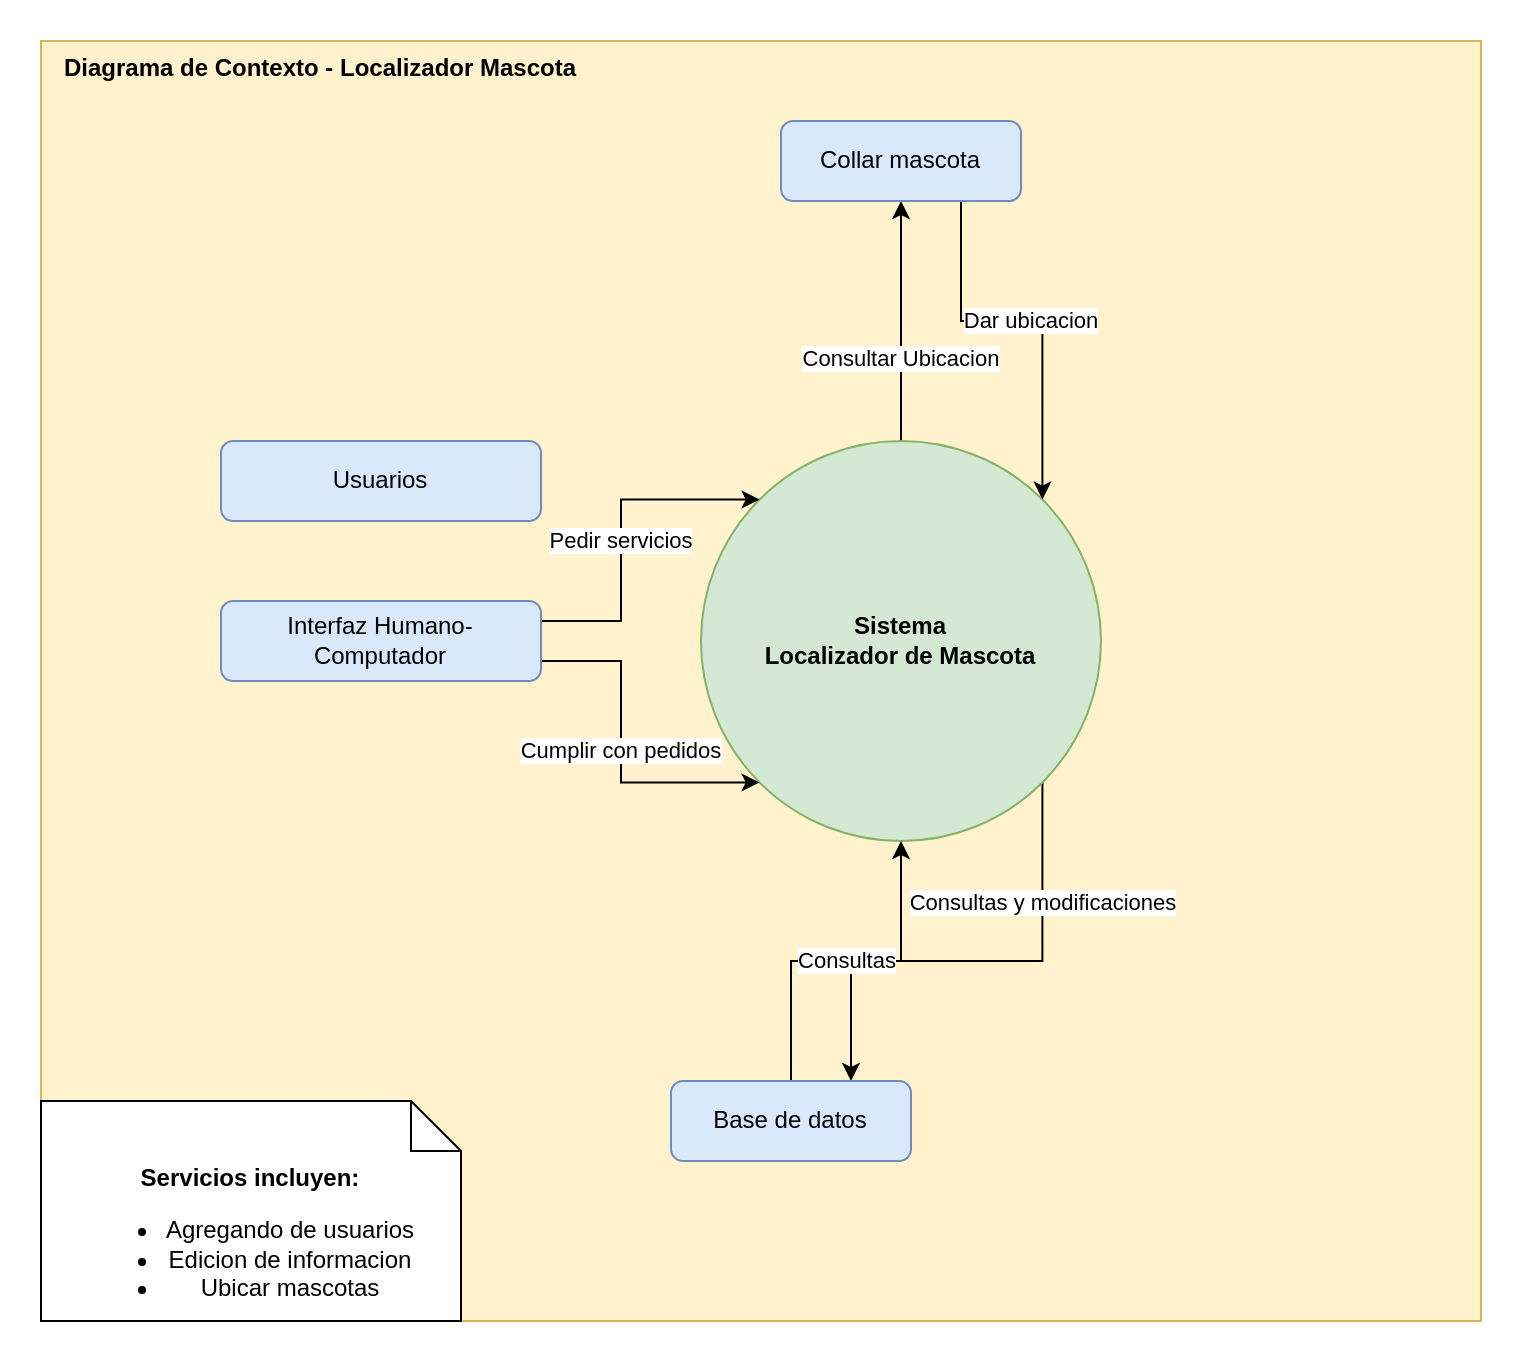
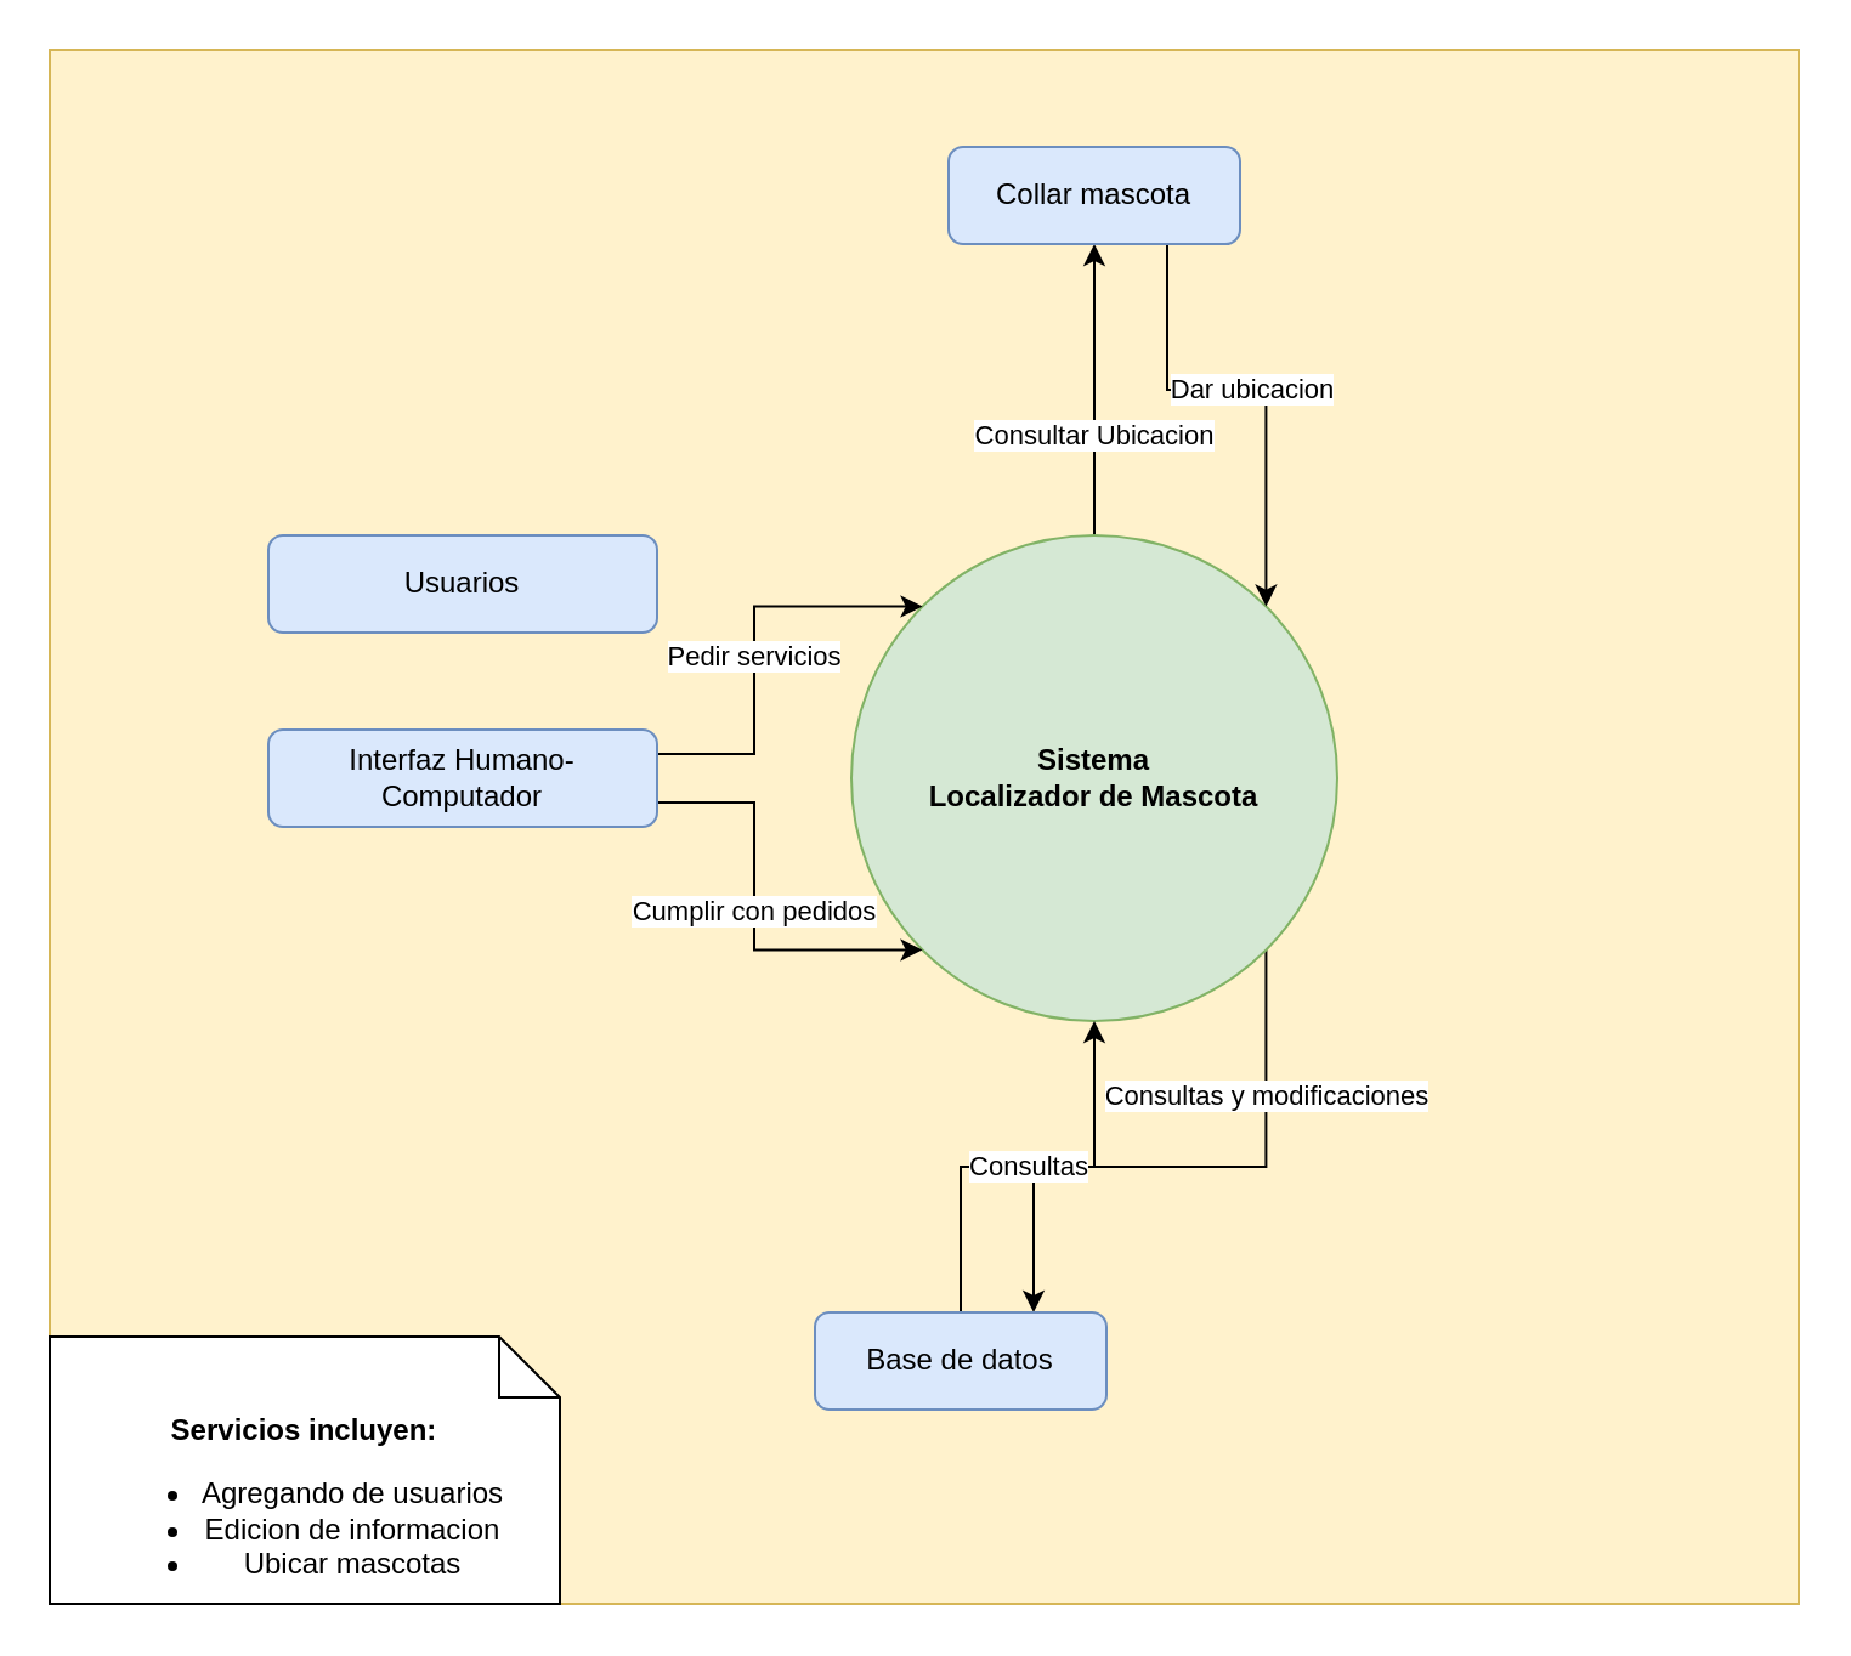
  <mxCell id="0" />
  <mxCell id="1" parent="0" />
  <mxCell id="2" value="" style="rounded=0;whiteSpace=wrap;html=1;fillColor=#fff2cc;strokeColor=#d6b656;" vertex="1" parent="1"><mxGeometry x="20" y="20" width="720" height="640" as="geometry" /></mxCell>
  <mxCell id="3" value="Consultar Ubicacion" style="edgeStyle=orthogonalEdgeStyle;rounded=0;orthogonalLoop=1;jettySize=auto;html=1;exitX=0.5;exitY=0;exitDx=0;exitDy=0;entryX=0.5;entryY=1;entryDx=0;entryDy=0;startArrow=none;startFill=0;" edge="1" parent="1" source="5" target="8"><mxGeometry x="-0.317" relative="1" as="geometry"><mxPoint as="offset" /></mxGeometry></mxCell>
  <mxCell id="4" value="Consultas y modificaciones" style="edgeStyle=orthogonalEdgeStyle;rounded=0;orthogonalLoop=1;jettySize=auto;html=1;exitX=1;exitY=1;exitDx=0;exitDy=0;entryX=0.75;entryY=0;entryDx=0;entryDy=0;startArrow=none;startFill=0;" edge="1" parent="1" source="5" target="13"><mxGeometry x="-0.512" relative="1" as="geometry"><mxPoint as="offset" /></mxGeometry></mxCell>
  <mxCell id="5" value="Sistema&lt;br&gt;Localizador de Mascota" style="ellipse;whiteSpace=wrap;html=1;fillColor=#d5e8d4;strokeColor=#82b366;fontStyle=1" parent="1" vertex="1"><mxGeometry x="350" y="220" width="200" height="200" as="geometry" /></mxCell>
  <mxCell id="6" value="Usuarios" style="rounded=1;whiteSpace=wrap;html=1;fillColor=#dae8fc;strokeColor=#6c8ebf;" parent="1" vertex="1"><mxGeometry x="110" y="220" width="160" height="40" as="geometry" /></mxCell>
  <mxCell id="7" value="Dar ubicacion" style="edgeStyle=orthogonalEdgeStyle;rounded=0;orthogonalLoop=1;jettySize=auto;html=1;exitX=0.75;exitY=1;exitDx=0;exitDy=0;entryX=1;entryY=0;entryDx=0;entryDy=0;startArrow=none;startFill=0;" edge="1" parent="1" source="8" target="5"><mxGeometry relative="1" as="geometry" /></mxCell>
  <mxCell id="8" value="Collar mascota" style="rounded=1;whiteSpace=wrap;html=1;fillColor=#dae8fc;strokeColor=#6c8ebf;" parent="1" vertex="1"><mxGeometry x="390" y="60" width="120" height="40" as="geometry" /></mxCell>
  <mxCell id="9" value="Pedir servicios" style="edgeStyle=orthogonalEdgeStyle;rounded=0;orthogonalLoop=1;jettySize=auto;html=1;exitX=1;exitY=0.25;exitDx=0;exitDy=0;entryX=0;entryY=0;entryDx=0;entryDy=0;startArrow=none;startFill=0;" edge="1" parent="1" source="11" target="5"><mxGeometry x="-0.059" relative="1" as="geometry"><mxPoint as="offset" /></mxGeometry></mxCell>
  <mxCell id="10" value="Cumplir con pedidos" style="edgeStyle=orthogonalEdgeStyle;rounded=0;orthogonalLoop=1;jettySize=auto;html=1;exitX=1;exitY=0.75;exitDx=0;exitDy=0;entryX=0;entryY=1;entryDx=0;entryDy=0;startArrow=none;startFill=0;" edge="1" parent="1" source="11" target="5"><mxGeometry relative="1" as="geometry" /></mxCell>
  <mxCell id="11" value="Interfaz Humano-Computador" style="rounded=1;whiteSpace=wrap;html=1;fillColor=#dae8fc;strokeColor=#6c8ebf;" parent="1" vertex="1"><mxGeometry x="110" y="300" width="160" height="40" as="geometry" /></mxCell>
  <mxCell id="12" value="Consultas" style="edgeStyle=orthogonalEdgeStyle;rounded=0;orthogonalLoop=1;jettySize=auto;html=1;exitX=0.5;exitY=0;exitDx=0;exitDy=0;entryX=0.5;entryY=1;entryDx=0;entryDy=0;startArrow=none;startFill=0;" edge="1" parent="1" source="13" target="5"><mxGeometry relative="1" as="geometry" /></mxCell>
  <mxCell id="13" value="Base de datos" style="rounded=1;whiteSpace=wrap;html=1;fillColor=#dae8fc;strokeColor=#6c8ebf;" parent="1" vertex="1"><mxGeometry x="335" y="540" width="120" height="40" as="geometry" /></mxCell>
- <mxCell id="14" value="Diagrama de Contexto - Localizador Mascota" style="text;align=center;fontStyle=1;verticalAlign=middle;spacingLeft=3;spacingRight=3;strokeColor=none;rotatable=0;points=[[0,0.5],[1,0.5]];portConstraint=eastwest;" parent="1" vertex="1"><mxGeometry x="20" y="20" width="280" height="26" as="geometry" /></mxCell>
  <mxCell id="15" value="&lt;b&gt;Servicios incluyen:&lt;/b&gt;&lt;br&gt;&lt;ul&gt;&lt;li&gt;Agregando de usuarios&lt;/li&gt;&lt;li&gt;Edicion de informacion&lt;/li&gt;&lt;li&gt;Ubicar mascotas&lt;/li&gt;&lt;/ul&gt;" style="shape=note2;boundedLbl=1;whiteSpace=wrap;html=1;size=25;verticalAlign=top;align=center;" vertex="1" parent="1"><mxGeometry x="20" y="550" width="210" height="110" as="geometry" /></mxCell>
